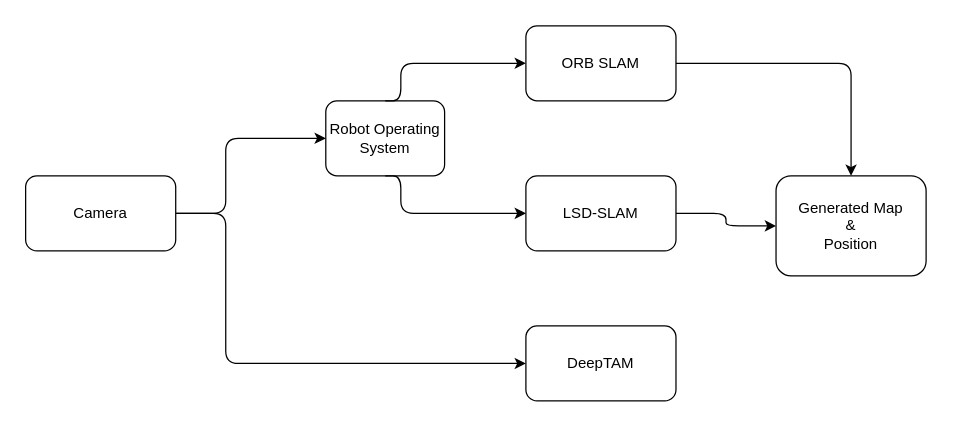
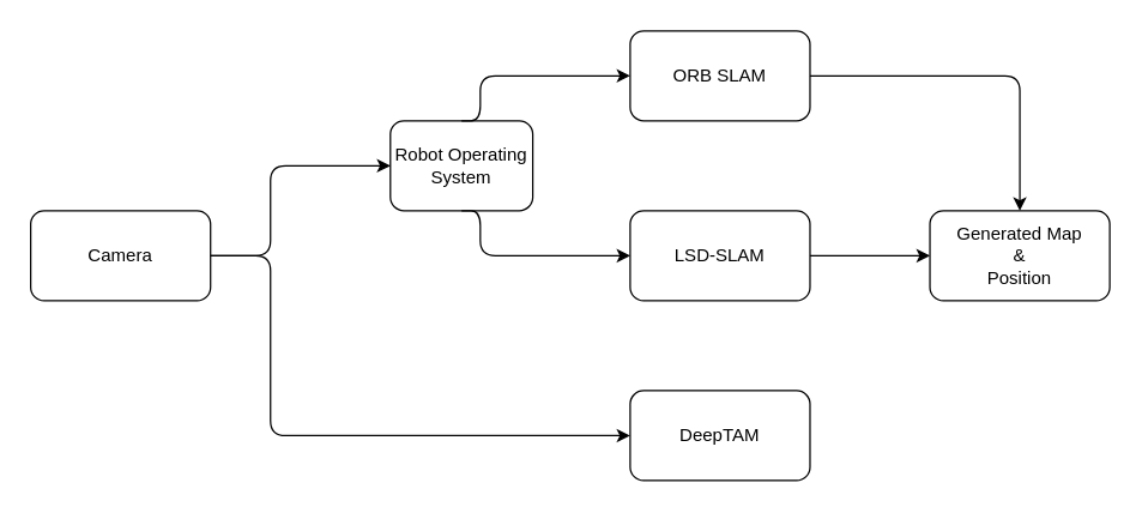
  <mxCell id="0" />
  <mxCell id="1" parent="0" />
  <mxCell id="2" value="ORB SLAM" style="rounded=1;whiteSpace=wrap;html=1;" vertex="1" parent="1"><mxGeometry x="420" y="20" width="120" height="60" as="geometry" /></mxCell>
  <mxCell id="3" value="&lt;div&gt;LSD-SLAM&lt;/div&gt;" style="rounded=1;whiteSpace=wrap;html=1;" vertex="1" parent="1"><mxGeometry x="420" y="140" width="120" height="60" as="geometry" /></mxCell>
  <mxCell id="4" value="DeepTAM" style="rounded=1;whiteSpace=wrap;html=1;" vertex="1" parent="1"><mxGeometry x="420" y="260" width="120" height="60" as="geometry" /></mxCell>
  <mxCell id="5" value="Robot Operating System" style="rounded=1;whiteSpace=wrap;html=1;" vertex="1" parent="1"><mxGeometry x="260" y="80" width="95" height="60" as="geometry" /></mxCell>
  <mxCell id="6" value="" style="edgeStyle=elbowEdgeStyle;elbow=horizontal;endArrow=classic;html=1;entryX=0;entryY=0.5;entryDx=0;entryDy=0;exitX=1;exitY=0.5;exitDx=0;exitDy=0;" edge="1" parent="1" target="5"><mxGeometry width="50" height="50" relative="1" as="geometry"><mxPoint x="140" y="170" as="sourcePoint" /><mxPoint x="170" y="260" as="targetPoint" /><Array as="points"><mxPoint x="180" y="140" /></Array></mxGeometry></mxCell>
  <mxCell id="7" value="" style="edgeStyle=elbowEdgeStyle;elbow=horizontal;endArrow=classic;html=1;entryX=0;entryY=0.5;entryDx=0;entryDy=0;exitX=0.5;exitY=0;exitDx=0;exitDy=0;" edge="1" parent="1" source="5" target="2"><mxGeometry width="50" height="50" relative="1" as="geometry"><mxPoint x="370" y="160" as="sourcePoint" /><mxPoint x="420" y="110" as="targetPoint" /><Array as="points"><mxPoint x="320" y="60" /></Array></mxGeometry></mxCell>
  <mxCell id="8" value="" style="edgeStyle=elbowEdgeStyle;elbow=horizontal;endArrow=classic;html=1;entryX=0;entryY=0.5;entryDx=0;entryDy=0;exitX=0.5;exitY=1;exitDx=0;exitDy=0;" edge="1" parent="1" source="5" target="3"><mxGeometry width="50" height="50" relative="1" as="geometry"><mxPoint x="250" y="280" as="sourcePoint" /><mxPoint x="300" y="230" as="targetPoint" /><Array as="points"><mxPoint x="320" y="150" /></Array></mxGeometry></mxCell>
  <mxCell id="9" value="" style="edgeStyle=elbowEdgeStyle;elbow=horizontal;endArrow=classic;html=1;entryX=0;entryY=0.5;entryDx=0;entryDy=0;exitX=1;exitY=0.5;exitDx=0;exitDy=0;" edge="1" parent="1" target="4"><mxGeometry width="50" height="50" relative="1" as="geometry"><mxPoint x="140" y="170" as="sourcePoint" /><mxPoint x="180" y="370" as="targetPoint" /><Array as="points"><mxPoint x="180" y="240" /></Array></mxGeometry></mxCell>
- <mxCell id="10" value="Generated Map&lt;br&gt;&amp;amp;&lt;br&gt;&lt;div&gt;Position&lt;/div&gt;" style="rounded=1;whiteSpace=wrap;html=1;" vertex="1" parent="1"><mxGeometry x="620" y="140" width="120" height="80" as="geometry" /></mxCell>
+ <mxCell id="10" value="Generated Map&lt;br&gt;&amp;amp;&lt;br&gt;&lt;div&gt;Position&lt;/div&gt;" style="rounded=1;whiteSpace=wrap;html=1;" vertex="1" parent="1"><mxGeometry x="620" y="140" width="120" height="60" as="geometry" /></mxCell>
  <mxCell id="11" value="" style="edgeStyle=elbowEdgeStyle;elbow=horizontal;endArrow=classic;html=1;exitX=1;exitY=0.5;exitDx=0;exitDy=0;entryX=0.5;entryY=0;entryDx=0;entryDy=0;" edge="1" parent="1" source="2" target="10"><mxGeometry width="50" height="50" relative="1" as="geometry"><mxPoint x="600" y="90" as="sourcePoint" /><mxPoint x="650" y="40" as="targetPoint" /><Array as="points"><mxPoint x="680" y="90" /></Array></mxGeometry></mxCell>
  <mxCell id="12" value="" style="edgeStyle=elbowEdgeStyle;elbow=horizontal;endArrow=classic;html=1;exitX=1;exitY=0.5;exitDx=0;exitDy=0;entryX=0;entryY=0.5;entryDx=0;entryDy=0;" edge="1" parent="1" source="3" target="10"><mxGeometry width="50" height="50" relative="1" as="geometry"><mxPoint x="600" y="320" as="sourcePoint" /><mxPoint x="650" y="270" as="targetPoint" /></mxGeometry></mxCell>
  <mxCell id="13" value="Camera" style="rounded=1;whiteSpace=wrap;html=1;" vertex="1" parent="1"><mxGeometry x="20" y="140" width="120" height="60" as="geometry" /></mxCell>
